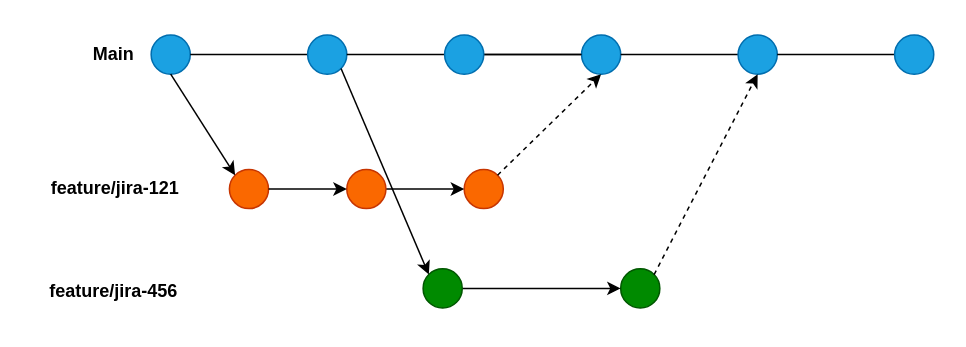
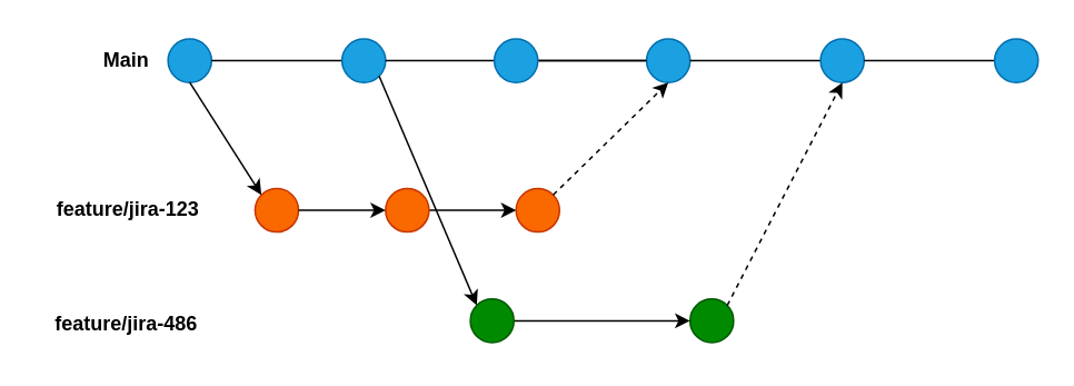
  <mxCell id="0" />
  <mxCell id="1" parent="0" />
  <mxCell id="2" value="" style="group" vertex="1" connectable="0" parent="1"><mxGeometry x="50.263" y="20.73" width="571.737" height="187.838" as="geometry" /></mxCell>
  <mxCell id="3" value="" style="ellipse;whiteSpace=wrap;html=1;aspect=fixed;fillColor=#fa6800;fontColor=#000000;strokeColor=#C73500;" vertex="1" parent="2"><mxGeometry x="258.693" y="91.575" width="26.087" height="26.087" as="geometry" /></mxCell>
  <mxCell id="4" value="" style="ellipse;whiteSpace=wrap;html=1;aspect=fixed;fillColor=#1ba1e2;strokeColor=#006EAF;fontColor=#ffffff;" vertex="1" parent="2"><mxGeometry x="49.997" y="1.957" width="26.087" height="26.087" as="geometry" /></mxCell>
  <mxCell id="5" value="" style="endArrow=none;html=1;rounded=0;" edge="1" parent="2" source="4" target="6"><mxGeometry width="50" height="50" relative="1" as="geometry"><mxPoint x="76.084" y="23.331" as="sourcePoint" /><mxPoint x="571.737" y="23.331" as="targetPoint" /></mxGeometry></mxCell>
  <mxCell id="6" value="" style="ellipse;whiteSpace=wrap;html=1;aspect=fixed;fillColor=#1ba1e2;strokeColor=#006EAF;fontColor=#ffffff;" vertex="1" parent="2"><mxGeometry x="154.345" y="1.957" width="26.087" height="26.087" as="geometry" /></mxCell>
  <mxCell id="7" value="" style="endArrow=none;html=1;rounded=0;" edge="1" parent="2" source="6" target="8"><mxGeometry width="50" height="50" relative="1" as="geometry"><mxPoint x="180.432" y="23.331" as="sourcePoint" /><mxPoint x="571.737" y="23.331" as="targetPoint" /></mxGeometry></mxCell>
  <mxCell id="8" value="" style="ellipse;whiteSpace=wrap;html=1;aspect=fixed;fillColor=#1ba1e2;strokeColor=#006EAF;fontColor=#ffffff;" vertex="1" parent="2"><mxGeometry x="336.954" y="1.957" width="26.087" height="26.087" as="geometry" /></mxCell>
  <mxCell id="9" value="" style="endArrow=none;html=1;rounded=0;" edge="1" parent="2" source="8" target="10"><mxGeometry width="50" height="50" relative="1" as="geometry"><mxPoint x="336.954" y="23.331" as="sourcePoint" /><mxPoint x="571.737" y="23.331" as="targetPoint" /></mxGeometry></mxCell>
  <mxCell id="10" value="" style="ellipse;whiteSpace=wrap;html=1;aspect=fixed;fillColor=#1ba1e2;strokeColor=#006EAF;fontColor=#ffffff;" vertex="1" parent="2"><mxGeometry x="441.302" y="1.957" width="26.087" height="26.087" as="geometry" /></mxCell>
  <mxCell id="11" value="" style="endArrow=none;html=1;rounded=0;" edge="1" parent="2" source="10" target="12"><mxGeometry width="50" height="50" relative="1" as="geometry"><mxPoint x="441.302" y="23.331" as="sourcePoint" /><mxPoint x="571.737" y="23.331" as="targetPoint" /></mxGeometry></mxCell>
  <mxCell id="12" value="" style="ellipse;whiteSpace=wrap;html=1;aspect=fixed;fillColor=#1ba1e2;strokeColor=#006EAF;fontColor=#ffffff;" vertex="1" parent="2"><mxGeometry x="545.65" y="1.957" width="26.087" height="26.087" as="geometry" /></mxCell>
  <mxCell id="13" value="" style="ellipse;whiteSpace=wrap;html=1;aspect=fixed;fillColor=#008a00;fontColor=#ffffff;strokeColor=#005700;" vertex="1" parent="2"><mxGeometry x="363.041" y="157.835" width="26.087" height="26.087" as="geometry" /></mxCell>
  <mxCell id="14" style="edgeStyle=orthogonalEdgeStyle;rounded=0;orthogonalLoop=1;jettySize=auto;html=1;exitX=1;exitY=0.5;exitDx=0;exitDy=0;entryX=0;entryY=0.5;entryDx=0;entryDy=0;" edge="1" parent="2" source="15" target="13"><mxGeometry relative="1" as="geometry" /></mxCell>
  <mxCell id="15" value="" style="ellipse;whiteSpace=wrap;html=1;aspect=fixed;fillColor=#008a00;fontColor=#ffffff;strokeColor=#005700;" vertex="1" parent="2"><mxGeometry x="231.302" y="157.835" width="26.087" height="26.087" as="geometry" /></mxCell>
  <mxCell id="16" value="" style="ellipse;whiteSpace=wrap;html=1;aspect=fixed;fillColor=#fa6800;fontColor=#000000;strokeColor=#C73500;" vertex="1" parent="2"><mxGeometry x="102.171" y="91.575" width="26.087" height="26.087" as="geometry" /></mxCell>
  <mxCell id="17" style="edgeStyle=orthogonalEdgeStyle;rounded=0;orthogonalLoop=1;jettySize=auto;html=1;exitX=1;exitY=0.5;exitDx=0;exitDy=0;entryX=0;entryY=0.5;entryDx=0;entryDy=0;" edge="1" parent="2" source="18" target="3"><mxGeometry relative="1" as="geometry" /></mxCell>
  <mxCell id="18" value="" style="ellipse;whiteSpace=wrap;html=1;aspect=fixed;fillColor=#fa6800;fontColor=#000000;strokeColor=#C73500;" vertex="1" parent="2"><mxGeometry x="180.432" y="91.575" width="26.087" height="26.087" as="geometry" /></mxCell>
  <mxCell id="19" value="" style="edgeStyle=none;orthogonalLoop=1;jettySize=auto;html=1;rounded=0;exitX=0.5;exitY=1;exitDx=0;exitDy=0;entryX=0;entryY=0;entryDx=0;entryDy=0;" edge="1" parent="2" source="4" target="16"><mxGeometry width="100" relative="1" as="geometry"><mxPoint x="-54.35" y="130.201" as="sourcePoint" /><mxPoint x="76.084" y="130.201" as="targetPoint" /><Array as="points" /></mxGeometry></mxCell>
  <mxCell id="20" value="" style="edgeStyle=none;orthogonalLoop=1;jettySize=auto;html=1;rounded=0;exitX=1;exitY=0;exitDx=0;exitDy=0;entryX=0.5;entryY=1;entryDx=0;entryDy=0;dashed=1;" edge="1" parent="2" source="3" target="8"><mxGeometry width="100" relative="1" as="geometry"><mxPoint x="245.65" y="151.575" as="sourcePoint" /><mxPoint x="376.084" y="151.575" as="targetPoint" /><Array as="points" /></mxGeometry></mxCell>
  <mxCell id="21" value="" style="edgeStyle=none;orthogonalLoop=1;jettySize=auto;html=1;rounded=0;entryX=0;entryY=0;entryDx=0;entryDy=0;exitX=1;exitY=1;exitDx=0;exitDy=0;" edge="1" parent="2" source="6" target="15"><mxGeometry width="100" relative="1" as="geometry"><mxPoint x="192.171" y="367.453" as="sourcePoint" /><mxPoint x="166.084" y="346.079" as="targetPoint" /><Array as="points" /></mxGeometry></mxCell>
  <mxCell id="22" style="edgeStyle=orthogonalEdgeStyle;rounded=0;orthogonalLoop=1;jettySize=auto;html=1;exitX=1;exitY=0.5;exitDx=0;exitDy=0;entryX=0;entryY=0.5;entryDx=0;entryDy=0;" edge="1" parent="2" source="16" target="18"><mxGeometry relative="1" as="geometry" /></mxCell>
  <mxCell id="23" value="" style="edgeStyle=none;orthogonalLoop=1;jettySize=auto;html=1;rounded=0;entryX=0.5;entryY=1;entryDx=0;entryDy=0;dashed=1;exitX=1;exitY=0;exitDx=0;exitDy=0;" edge="1" parent="2" source="13" target="10"><mxGeometry width="100" relative="1" as="geometry"><mxPoint x="428.258" y="237.072" as="sourcePoint" /><mxPoint x="479.128" y="367.453" as="targetPoint" /><Array as="points" /></mxGeometry></mxCell>
  <mxCell id="24" value="" style="edgeStyle=orthogonalEdgeStyle;rounded=0;orthogonalLoop=1;jettySize=auto;html=1;endArrow=none;endFill=0;" edge="1" parent="2" source="25" target="8"><mxGeometry relative="1" as="geometry" /></mxCell>
  <mxCell id="25" value="" style="ellipse;whiteSpace=wrap;html=1;aspect=fixed;fillColor=#1ba1e2;strokeColor=#006EAF;fontColor=#ffffff;" vertex="1" parent="2"><mxGeometry x="245.65" y="1.957" width="26.087" height="26.087" as="geometry" /></mxCell>
  <mxCell id="26" value="Main" style="text;html=1;align=center;verticalAlign=middle;resizable=0;points=[];autosize=1;strokeColor=none;fillColor=none;fontStyle=1" vertex="1" parent="2"><mxGeometry width="50" height="30" as="geometry" /></mxCell>
- <mxCell id="27" value="feature/jira-121" style="text;html=1;align=center;verticalAlign=middle;resizable=0;points=[];autosize=1;strokeColor=none;fillColor=none;fontStyle=1" vertex="1" parent="2"><mxGeometry x="-28.913" y="89.618" width="110" height="30" as="geometry" /></mxCell>
- <mxCell id="28" value="&lt;div&gt;feature/jira-456&lt;/div&gt;" style="text;html=1;align=center;verticalAlign=middle;resizable=0;points=[];autosize=1;strokeColor=none;fillColor=none;fontStyle=1" vertex="1" parent="2"><mxGeometry x="-29.999" y="157.838" width="110" height="30" as="geometry" /></mxCell>
+ <mxCell id="27" value="feature/jira-123" style="text;html=1;align=center;verticalAlign=middle;resizable=0;points=[];autosize=1;strokeColor=none;fillColor=none;fontStyle=1" vertex="1" parent="2"><mxGeometry x="-28.913" y="89.618" width="110" height="30" as="geometry" /></mxCell>
+ <mxCell id="28" value="&lt;div&gt;feature/jira-486&lt;/div&gt;" style="text;html=1;align=center;verticalAlign=middle;resizable=0;points=[];autosize=1;strokeColor=none;fillColor=none;fontStyle=1" vertex="1" parent="2"><mxGeometry x="-29.999" y="157.838" width="110" height="30" as="geometry" /></mxCell>
